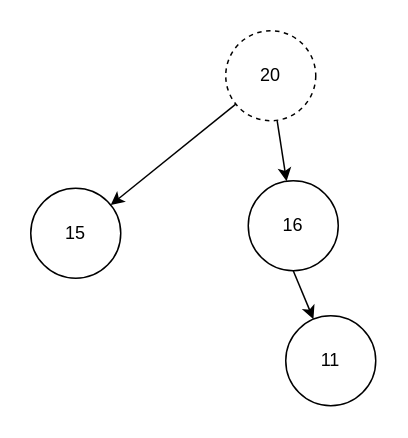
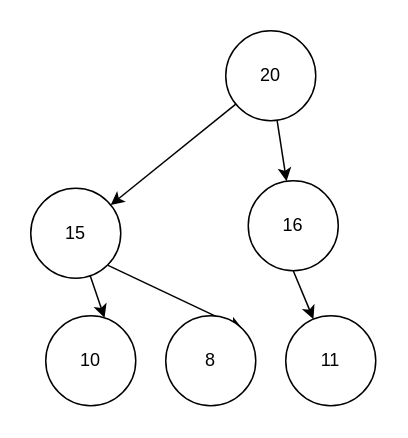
  <mxCell id="0" />
  <mxCell id="1" parent="0" />
  <mxCell id="2" value="" style="edgeStyle=none;html=1;" edge="1" parent="1" source="4" target="7"><mxGeometry relative="1" as="geometry" /></mxCell>
  <mxCell id="3" value="" style="edgeStyle=none;html=1;" edge="1" parent="1" source="4" target="9"><mxGeometry relative="1" as="geometry" /></mxCell>
- <mxCell id="4" value="20" style="ellipse;whiteSpace=wrap;html=1;aspect=fixed;dashed=1;" vertex="1" parent="1"><mxGeometry x="150" y="20" width="60" height="60" as="geometry" /></mxCell>
+ <mxCell id="4" value="20" style="ellipse;whiteSpace=wrap;html=1;aspect=fixed;" vertex="1" parent="1"><mxGeometry x="150" y="20" width="60" height="60" as="geometry" /></mxCell>
+ <mxCell id="5" style="edgeStyle=none;html=1;entryX=0.653;entryY=0.024;entryDx=0;entryDy=0;entryPerimeter=0;" edge="1" parent="1" source="7" target="10"><mxGeometry relative="1" as="geometry" /></mxCell>
+ <mxCell id="6" style="edgeStyle=none;html=1;exitX=1;exitY=1;exitDx=0;exitDy=0;entryX=1;entryY=0;entryDx=0;entryDy=0;" edge="1" parent="1" source="7" target="11"><mxGeometry relative="1" as="geometry" /></mxCell>
  <mxCell id="7" value="15" style="ellipse;whiteSpace=wrap;html=1;aspect=fixed;" vertex="1" parent="1"><mxGeometry x="20" y="125" width="60" height="60" as="geometry" /></mxCell>
  <mxCell id="8" style="edgeStyle=none;html=1;exitX=0.5;exitY=1;exitDx=0;exitDy=0;" edge="1" parent="1" source="9" target="12"><mxGeometry relative="1" as="geometry" /></mxCell>
  <mxCell id="9" value="16" style="ellipse;whiteSpace=wrap;html=1;aspect=fixed;" vertex="1" parent="1"><mxGeometry x="165" y="120" width="60" height="60" as="geometry" /></mxCell>
+ <mxCell id="10" value="10" style="ellipse;whiteSpace=wrap;html=1;aspect=fixed;" vertex="1" parent="1"><mxGeometry x="30" y="210" width="60" height="60" as="geometry" /></mxCell>
+ <mxCell id="11" value="8" style="ellipse;whiteSpace=wrap;html=1;aspect=fixed;" vertex="1" parent="1"><mxGeometry x="110" y="210" width="60" height="60" as="geometry" /></mxCell>
  <mxCell id="12" value="11" style="ellipse;whiteSpace=wrap;html=1;aspect=fixed;" vertex="1" parent="1"><mxGeometry x="190" y="210" width="60" height="60" as="geometry" /></mxCell>
